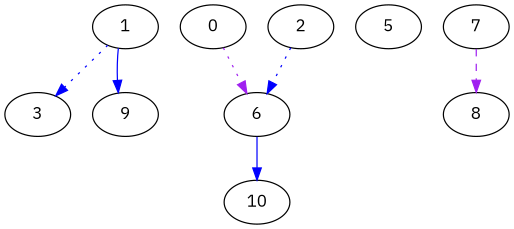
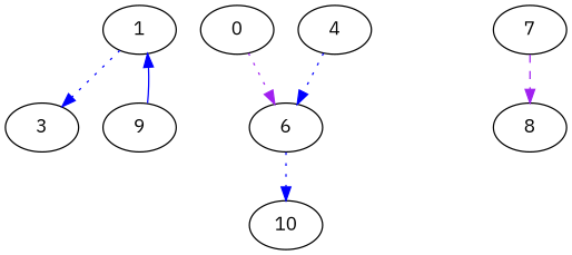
  digraph {
    fontname="IBM Plex Sans"
    node [Processor=2 Start=0 Weight=3 fontname="IBM Plex Sans"]
    edge [Weight=4 color=blue fontname="IBM Plex Sans" style=dotted]
    1 [Processor=3 Weight=2]
    3 [Processor=3 Start=2 Weight=6]
    9 [Processor=3 Start=8 Weight=4]
    n4 [Processor=1 Weight=9 label=0]
    6 [Processor=1 Start=9]
    10 [Processor=1 Start=12 Weight=6]
-   4 [label=2]
-   5 [Start=3 Weight=5]
+   4
    7 [Start=8]
    8 [Start=11 Weight=2]
    1 -> 3 [Weight=8]
-   1 -> 9 [Weight=6 style=solid]
+   9 -> 1 [Weight=6 style=solid]
    n4 -> 6 [color=purple]
-   6 -> 10 [Weight=12 style=solid]
+   6 -> 10 [Weight=12]
    4 -> 6
    7 -> 8 [Weight=10 color=purple style=dashed]
  }
